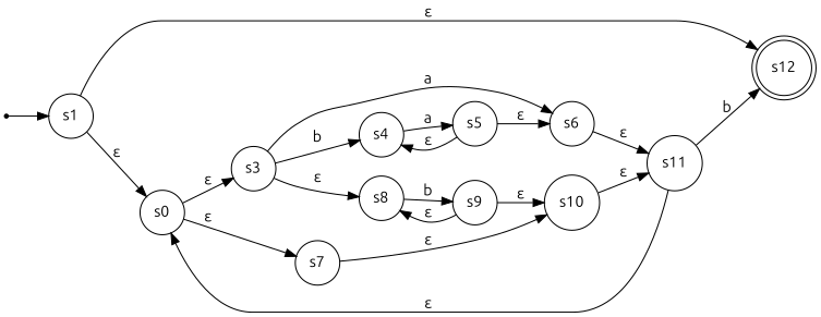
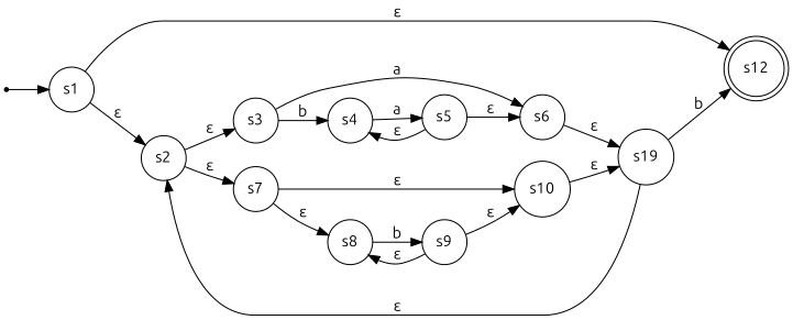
  digraph {
    fontname=Ubuntu
    rankdir=LR
    node [fontname=Ubuntu shape=circle]
    edge [fontname=Ubuntu]
    s12 [shape=doublecircle]
    s1
-   s2 [label=s0]
+   s2
    s3
    s7
    s6
    s4
    s10
    s8
-   s11
+   s11 [label=s19]
    s5
    s9
    "" [shape=point]
    s1 -> s12 [label="ε"]
    s1 -> s2 [label="ε"]
    s2 -> s3 [label="ε"]
    s2 -> s7 [label="ε"]
    s3 -> s6 [label=a]
    s3 -> s4 [label=b]
    s7 -> s10 [label="ε"]
-   s3 -> s8 [label="ε"]
+   s7 -> s8 [label="ε"]
    s6 -> s11 [label="ε"]
    s4 -> s5 [label=a]
    s10 -> s11 [label="ε"]
    s8 -> s9 [label=b]
    s11 -> s12 [label=b]
    s11 -> s2 [label="ε"]
    s5 -> s6 [label="ε"]
    s5 -> s4 [label="ε"]
    s9 -> s10 [label="ε"]
    s9 -> s8 [label="ε"]
    "" -> s1
  }
